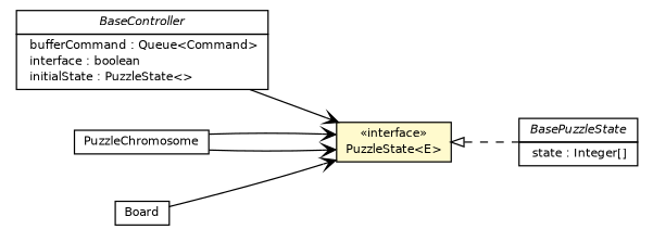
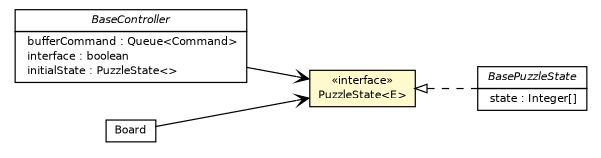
  digraph {
    rankdir=LR
    node [fontcolor=black fontname=Helvetica fontsize=9.0 shape=plaintext]
    edge [arrowhead=open color=black fontcolor=black fontname=Helvetica fontsize=10.0 headport=p labelfontname=Helvetica labelfontsize=10 tailport=p]
    n1 [label=<<table border="0" cellborder="1" cellspacing="0" cellpadding="2" port="p" href="../controller/BaseController.html"> 		<tr><td><table border="0" cellspacing="0" cellpadding="1"> 			<tr><td><font face="Helvetica-Oblique"> BaseController </font></td></tr> 		</table></td></tr> 		<tr><td><table border="0" cellspacing="0" cellpadding="1"> 			<tr><td align="left">  bufferCommand : Queue&lt;Command&gt; </td></tr> 			<tr><td align="left">  interface : boolean </td></tr> 			<tr><td align="left">  initialState : PuzzleState&lt;&gt; </td></tr> 		</table></td></tr> 		</table>>]
    n2 [label=<<table border="0" cellborder="1" cellspacing="0" cellpadding="2" port="p" bgcolor="lemonChiffon" href="./PuzzleState.html"> 		<tr><td><table border="0" cellspacing="0" cellpadding="1"> 			<tr><td> &laquo;interface&raquo; </td></tr> 			<tr><td> PuzzleState&lt;E&gt; </td></tr> 		</table></td></tr> 		</table>>]
    n3 [label=<<table border="0" cellborder="1" cellspacing="0" cellpadding="2" port="p" href="./BasePuzzleState.html"> 		<tr><td><table border="0" cellspacing="0" cellpadding="1"> 			<tr><td><font face="Helvetica-Oblique"> BasePuzzleState </font></td></tr> 		</table></td></tr> 		<tr><td><table border="0" cellspacing="0" cellpadding="1"> 			<tr><td align="left">  state : Integer[] </td></tr> 		</table></td></tr> 		</table>>]
-   n4 [label=<<table border="0" cellborder="1" cellspacing="0" cellpadding="2" port="p" href="./genetic/PuzzleChromosome.html"> 		<tr><td><table border="0" cellspacing="0" cellpadding="1"> 			<tr><td> PuzzleChromosome </td></tr> 		</table></td></tr> 		</table>>]
    n5 [label=<<table border="0" cellborder="1" cellspacing="0" cellpadding="2" port="p" href="../npuzzleui/Board.html"> 		<tr><td><table border="0" cellspacing="0" cellpadding="1"> 			<tr><td> Board </td></tr> 		</table></td></tr> 		</table>>]
    n1 -> n2
    n2 -> n3 [arrowtail=empty dir=back fontsize=10 style=dashed arrowhead="" color="" fontcolor=""]
-   n4 -> n2
-   n4 -> n2
    n5 -> n2
  }
